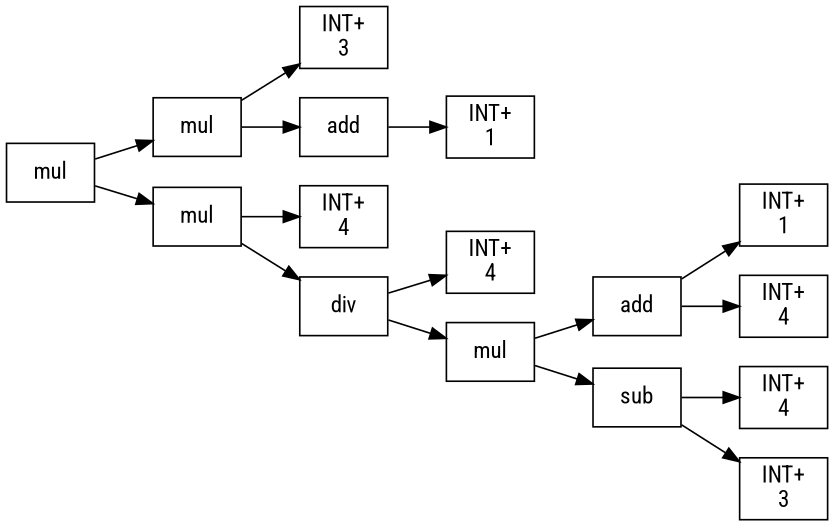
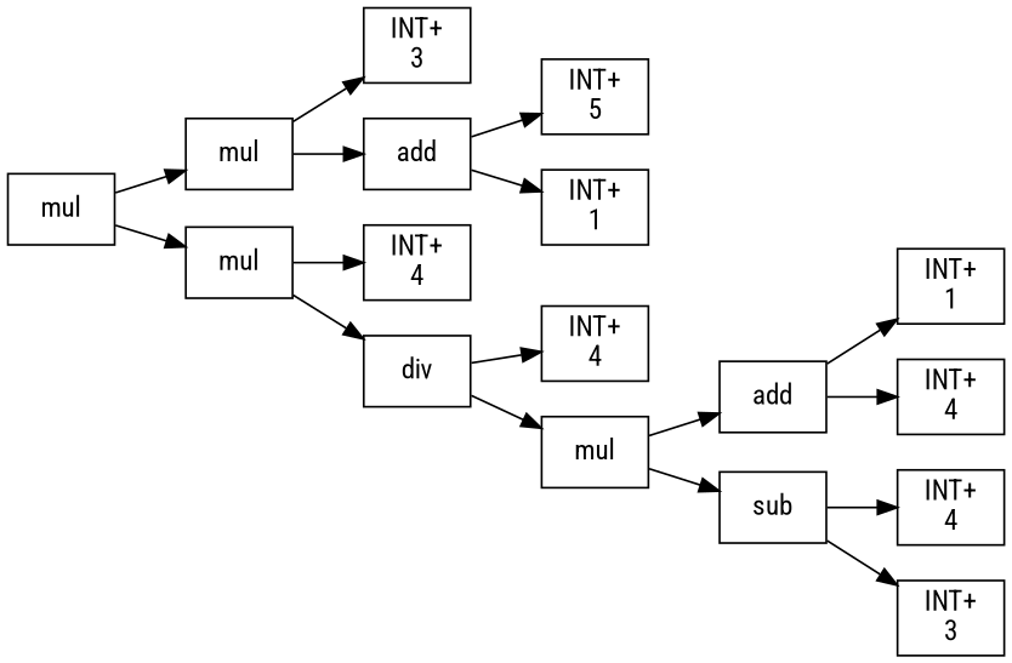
  digraph {
    rankdir=LR
    fontname="Roboto Condensed"
    node [shape=box fontname="Roboto Condensed"]
    edge [fontname="Roboto Condensed"]
    n1 [label=mul]
    n2 [label=mul]
    n3 [label=mul]
    n4 [label="INT+\n3"]
    n5 [label=add]
+   n6 [label="INT+\n5"]
    n7 [label="INT+\n1"]
    n8 [label="INT+\n4"]
    n9 [label=div]
    n10 [label="INT+\n4"]
    n11 [label=mul]
    n12 [label=add]
    n13 [label=sub]
    n14 [label="INT+\n1"]
    n15 [label="INT+\n4"]
    n16 [label="INT+\n4"]
    n17 [label="INT+\n3"]
    n1 -> n2
    n1 -> n3
    n2 -> n4
    n2 -> n5
    n3 -> n8
    n3 -> n9
+   n5 -> n6
    n5 -> n7
    n9 -> n10
    n9 -> n11
    n11 -> n12
    n11 -> n13
    n12 -> n14
    n12 -> n15
    n13 -> n16
    n13 -> n17
  }
